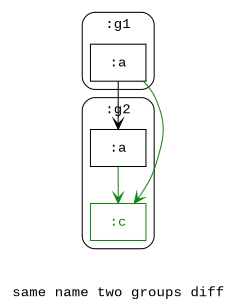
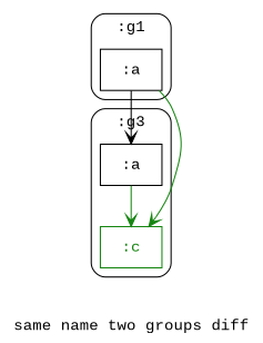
  digraph {
    bgcolor="#ffffff"
    fontcolor="#000000"
    fontname="Liberation Mono"
    label="same name two groups diff"
    node [color="#000000" fontcolor="#000000" fontname="Liberation Mono" shape=rectangle]
    edge [arrowhead=vee color="#158510" fontname="Liberation Mono"]
    n1 [label=":a"]
    n2 [color="#158510" fontcolor="#158510" label=":c"]
    n3 [label=":a"]
    subgraph cluster_1 {
      color="#000000"
-     label=":g2"
+     label=":g3"
      style=rounded
      n1
      n2
    }
    subgraph cluster_2 {
      color="#000000"
      label=":g1"
      style=rounded
      n3
    }
    n1 -> n2
    n3 -> n1 [color="#000000"]
    n3 -> n2
  }
